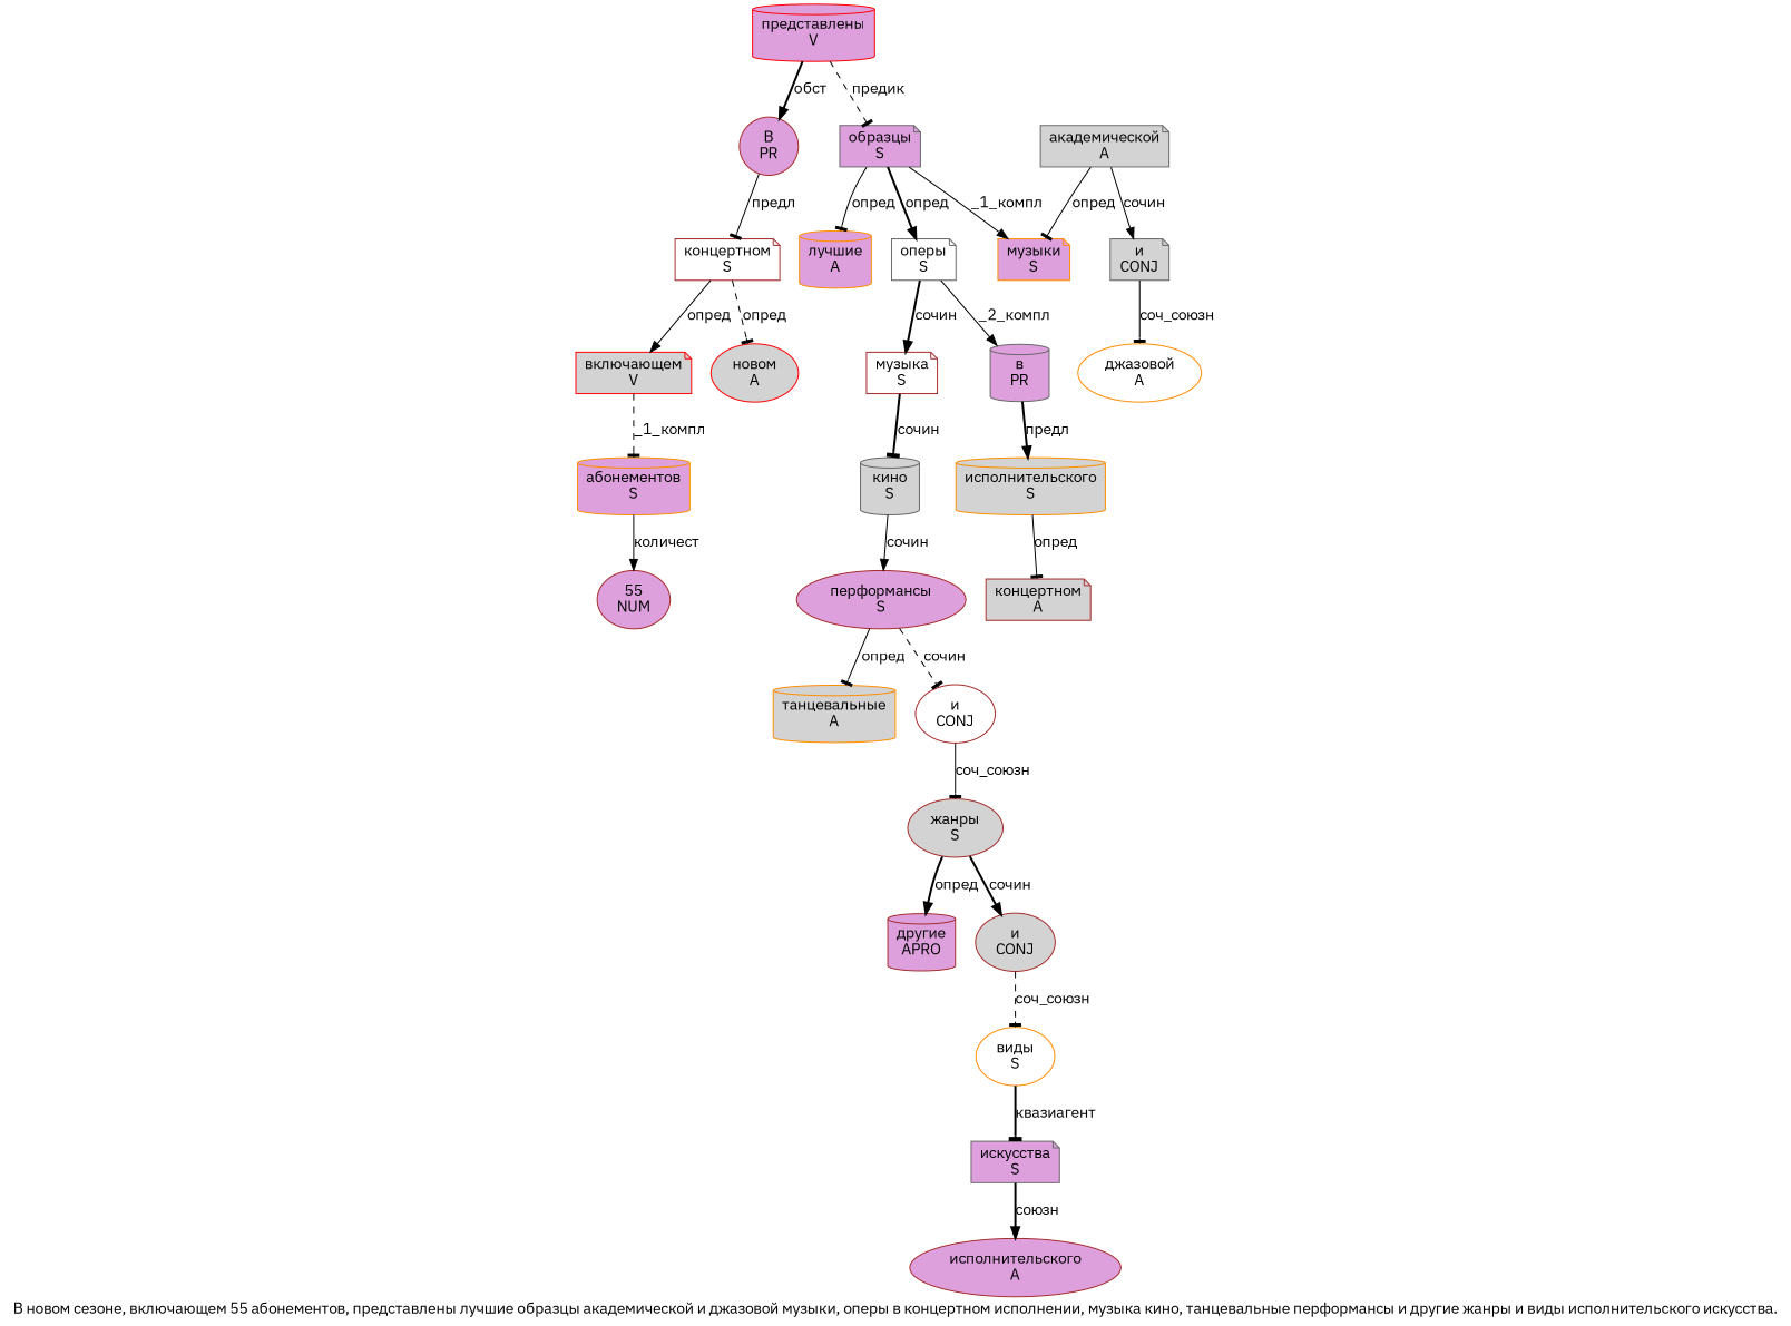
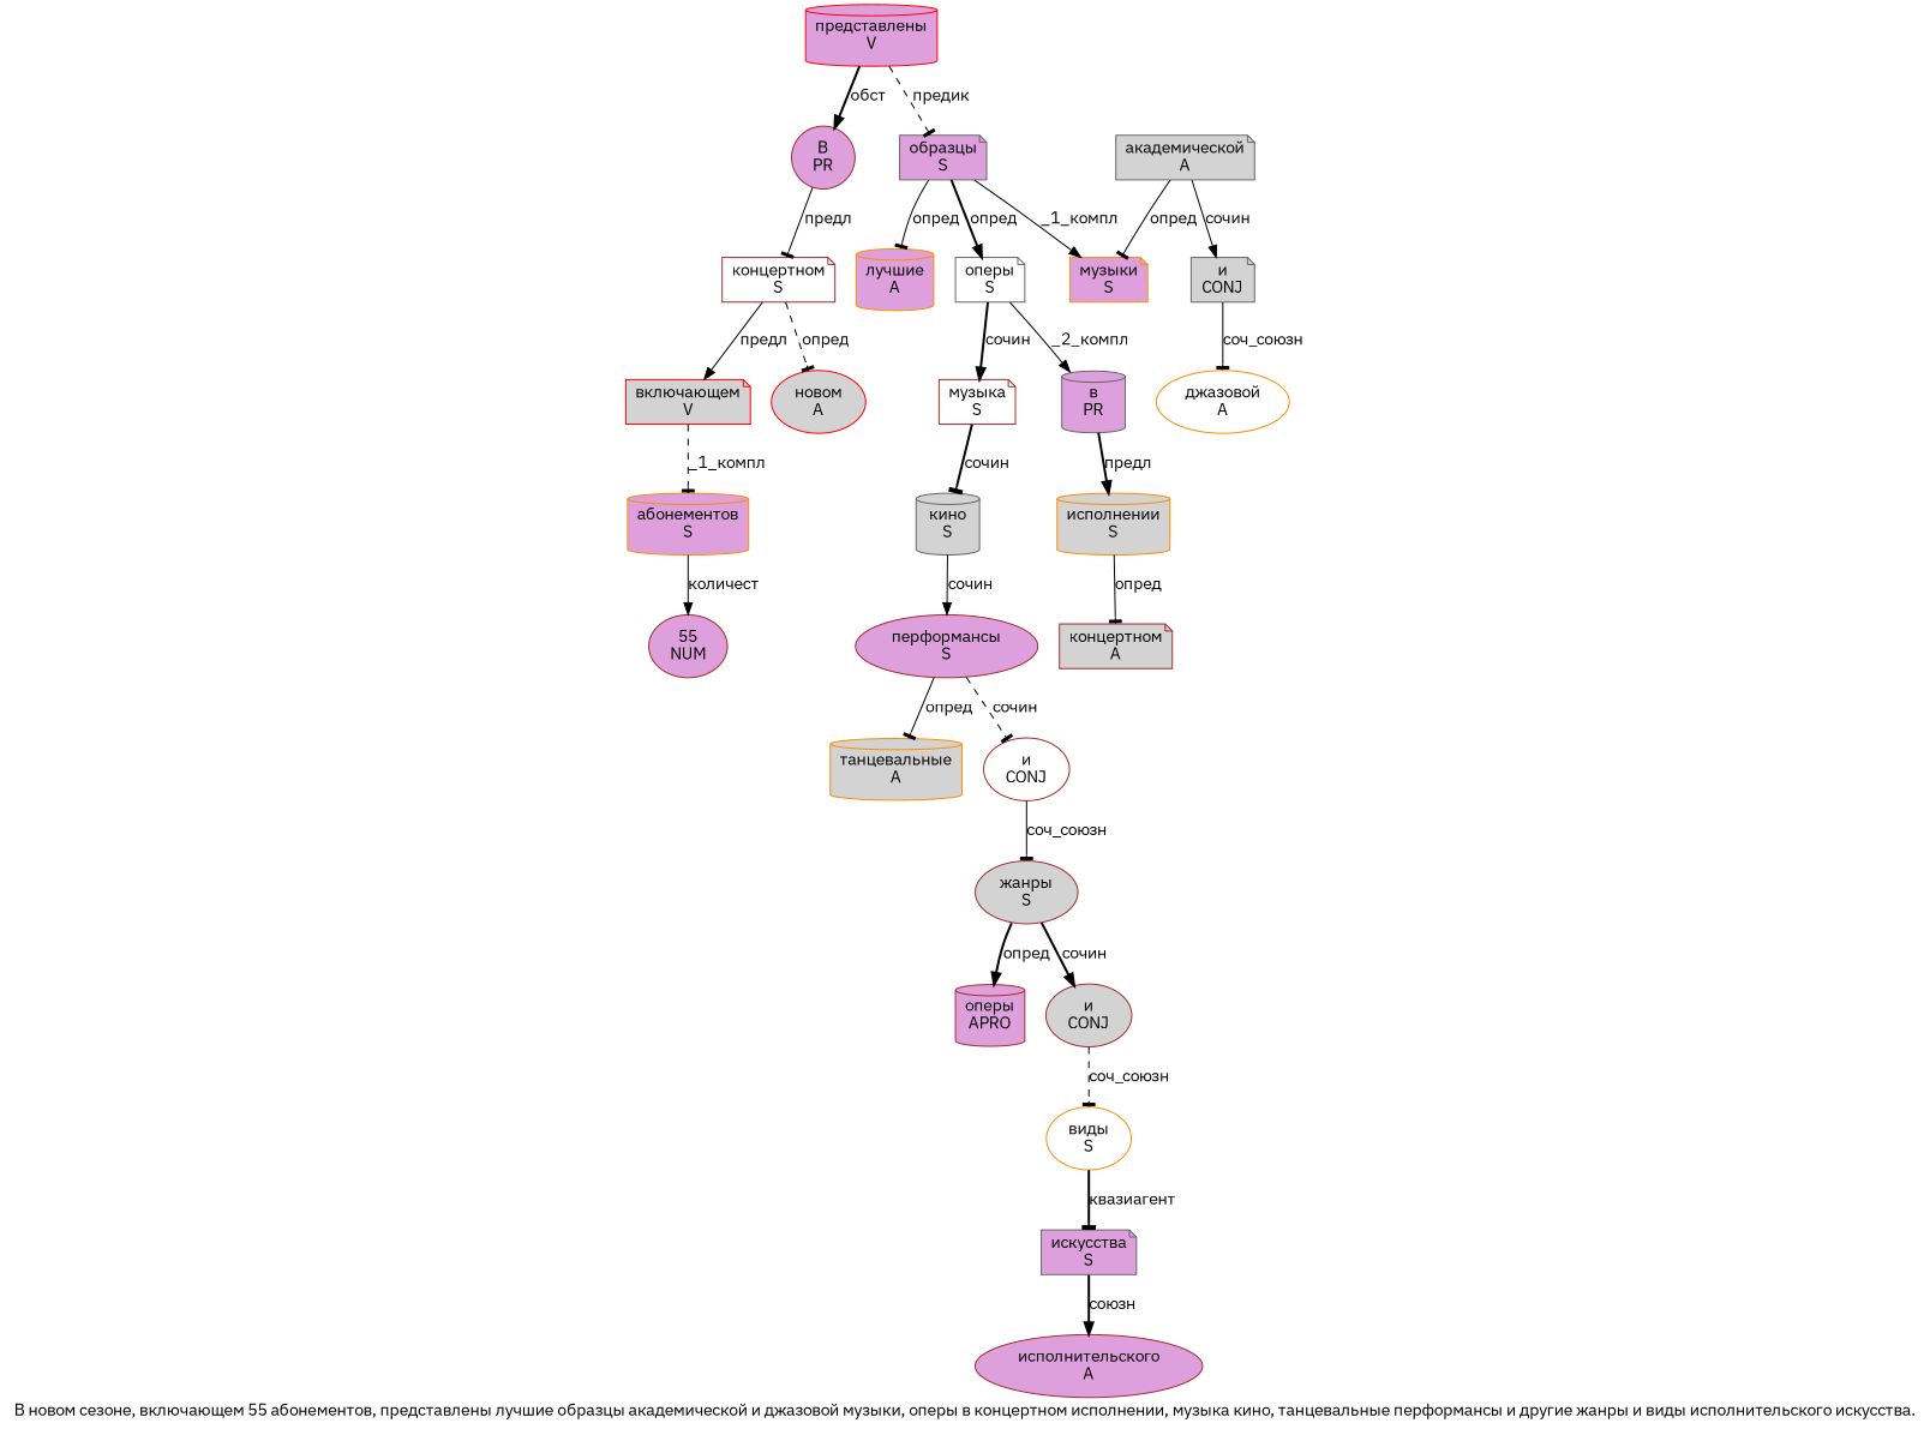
  digraph {
    fontname="IBM Plex Sans"
    label="В новом сезоне, включающем 55 абонементов, представлены лучшие образцы академической и джазовой музыки, оперы в концертном исполнении, музыка кино, танцевальные перформансы и другие жанры и виды исполнительского искусства."
    node [color=brown fillcolor=plum fontname="IBM Plex Sans" penwidth=1 shape=ellipse style=filled]
    edge [arrowhead=tee fontname="IBM Plex Sans" style=solid]
    n1 [label="В\nPR"]
    n2 [fillcolor=white label="концертном\nS" shape=note]
    n3 [color=red fillcolor=lightgrey label="новом\nA"]
    n4 [color=red fillcolor=lightgrey label="включающем\nV" shape=note]
    n5 [color=darkorange label="абонементов\nS" shape=cylinder]
    n6 [label="55\nNUM"]
    n7 [color=red label="представлены\nV" shape=cylinder]
    n8 [color=gray40 label="образцы\nS" shape=note]
    n9 [color=darkorange label="лучшие\nA" shape=cylinder]
    n10 [color=darkorange label="музыки\nS" shape=note]
    n11 [color=gray40 fillcolor=white label="оперы\nS" shape=note]
    n12 [color=gray40 label="в\nPR" shape=cylinder]
    n13 [fillcolor=white label="музыка\nS" shape=note]
    n14 [color=gray40 fillcolor=lightgrey label="академической\nA" shape=note]
    n15 [color=gray40 fillcolor=lightgrey label="и\nCONJ" shape=note]
    n16 [color=darkorange fillcolor=white label="джазовой\nA"]
-   n17 [color=darkorange fillcolor=lightgrey label="исполнительского\nS" shape=cylinder]
+   n17 [color=darkorange fillcolor=lightgrey label="исполнении\nS" shape=cylinder]
    n18 [color=gray40 fillcolor=lightgrey label="кино\nS" shape=cylinder]
    n19 [fillcolor=lightgrey label="концертном\nA" shape=note]
    n20 [label="перформансы\nS"]
    n21 [color=darkorange fillcolor=lightgrey label="танцевальные\nA" shape=cylinder]
    n22 [fillcolor=white label="и\nCONJ"]
    n23 [fillcolor=lightgrey label="жанры\nS"]
-   n24 [label="другие\nAPRO" shape=cylinder]
+   n24 [label="оперы\nAPRO" shape=cylinder]
    n25 [fillcolor=lightgrey label="и\nCONJ"]
    n26 [color=darkorange fillcolor=white label="виды\nS"]
    n27 [color=gray40 label="искусства\nS" shape=note]
    n28 [label="исполнительского\nA"]
    n1 -> n2 [label="предл"]
    n2 -> n3 [label="опред" style=dashed]
-   n2 -> n4 [arrowhead=normal label="опред"]
+   n2 -> n4 [arrowhead=normal label="предл"]
    n4 -> n5 [label="_1_компл" style=dashed]
    n5 -> n6 [arrowhead=normal label="количест"]
    n7 -> n1 [arrowhead=normal label="обст" style=bold]
    n7 -> n8 [label="предик" style=dashed]
    n8 -> n9 [label="опред"]
    n8 -> n10 [arrowhead=normal label="_1_компл"]
    n8 -> n11 [arrowhead=normal label="опред" style=bold]
    n11 -> n12 [arrowhead=normal label="_2_компл"]
    n11 -> n13 [arrowhead=normal label="сочин" style=bold]
    n12 -> n17 [arrowhead=normal label="предл" style=bold]
    n13 -> n18 [label="сочин" style=bold]
    n14 -> n10 [label="опред"]
    n14 -> n15 [arrowhead=normal label="сочин"]
    n15 -> n16 [label="соч_союзн"]
    n17 -> n19 [label="опред"]
    n18 -> n20 [arrowhead=normal label="сочин"]
    n20 -> n21 [label="опред"]
    n20 -> n22 [label="сочин" style=dashed]
    n22 -> n23 [label="соч_союзн"]
    n23 -> n24 [arrowhead=normal label="опред" style=bold]
    n23 -> n25 [arrowhead=normal label="сочин" style=bold]
    n25 -> n26 [label="соч_союзн" style=dashed]
    n26 -> n27 [label="квазиагент" style=bold]
    n27 -> n28 [arrowhead=normal label="союзн" style=bold]
  }
